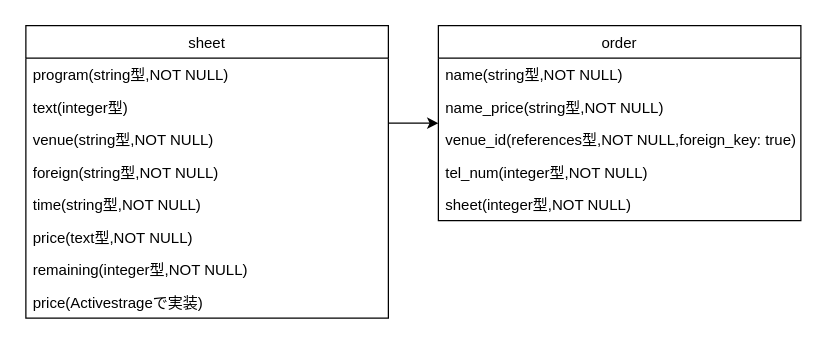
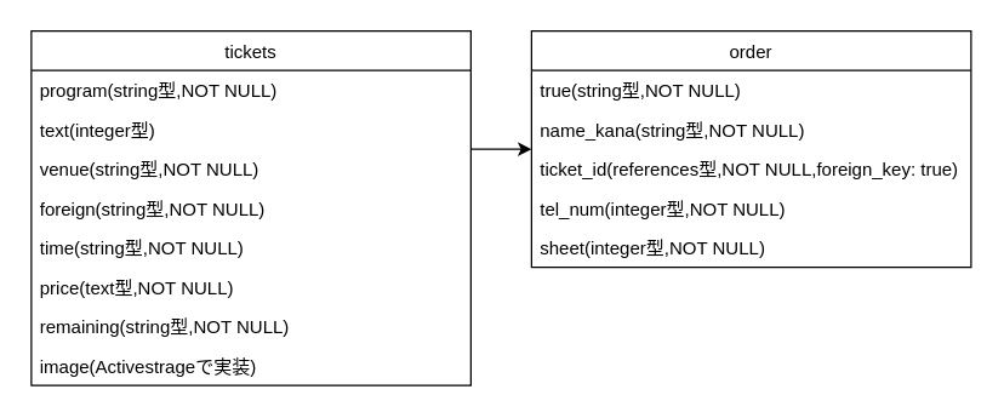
  <mxCell id="0" />
  <mxCell id="1" parent="0" />
  <mxCell id="2" value="" style="edgeStyle=orthogonalEdgeStyle;rounded=0;orthogonalLoop=1;jettySize=auto;html=1;" edge="1" parent="1" source="3" target="12"><mxGeometry relative="1" as="geometry"><Array as="points"><mxPoint x="320" y="98" /><mxPoint x="320" y="98" /></Array></mxGeometry></mxCell>
- <mxCell id="3" value="sheet" style="swimlane;fontStyle=0;childLayout=stackLayout;horizontal=1;startSize=26;fillColor=none;horizontalStack=0;resizeParent=1;resizeParentMax=0;resizeLast=0;collapsible=1;marginBottom=0;" parent="1" vertex="1"><mxGeometry x="20" y="20" width="290" height="234" as="geometry" /></mxCell>
+ <mxCell id="3" value="tickets" style="swimlane;fontStyle=0;childLayout=stackLayout;horizontal=1;startSize=26;fillColor=none;horizontalStack=0;resizeParent=1;resizeParentMax=0;resizeLast=0;collapsible=1;marginBottom=0;" parent="1" vertex="1"><mxGeometry x="20" y="20" width="290" height="234" as="geometry" /></mxCell>
  <mxCell id="4" value="program(string型,NOT NULL)" style="text;strokeColor=none;fillColor=none;align=left;verticalAlign=top;spacingLeft=4;spacingRight=4;overflow=hidden;rotatable=0;points=[[0,0.5],[1,0.5]];portConstraint=eastwest;" parent="3" vertex="1"><mxGeometry y="26" width="290" height="26" as="geometry" /></mxCell>
  <mxCell id="5" value="text(integer型)" style="text;strokeColor=none;fillColor=none;align=left;verticalAlign=top;spacingLeft=4;spacingRight=4;overflow=hidden;rotatable=0;points=[[0,0.5],[1,0.5]];portConstraint=eastwest;" parent="3" vertex="1"><mxGeometry y="52" width="290" height="26" as="geometry" /></mxCell>
  <mxCell id="6" value="venue(string型,NOT NULL)" style="text;strokeColor=none;fillColor=none;align=left;verticalAlign=top;spacingLeft=4;spacingRight=4;overflow=hidden;rotatable=0;points=[[0,0.5],[1,0.5]];portConstraint=eastwest;" parent="3" vertex="1"><mxGeometry y="78" width="290" height="26" as="geometry" /></mxCell>
  <mxCell id="7" value="foreign(string型,NOT NULL)" style="text;strokeColor=none;fillColor=none;align=left;verticalAlign=top;spacingLeft=4;spacingRight=4;overflow=hidden;rotatable=0;points=[[0,0.5],[1,0.5]];portConstraint=eastwest;" vertex="1" parent="3"><mxGeometry y="104" width="290" height="26" as="geometry" /></mxCell>
  <mxCell id="8" value="time(string型,NOT NULL)" style="text;strokeColor=none;fillColor=none;align=left;verticalAlign=top;spacingLeft=4;spacingRight=4;overflow=hidden;rotatable=0;points=[[0,0.5],[1,0.5]];portConstraint=eastwest;" vertex="1" parent="3"><mxGeometry y="130" width="290" height="26" as="geometry" /></mxCell>
  <mxCell id="9" value="price(text型,NOT NULL)" style="text;strokeColor=none;fillColor=none;align=left;verticalAlign=top;spacingLeft=4;spacingRight=4;overflow=hidden;rotatable=0;points=[[0,0.5],[1,0.5]];portConstraint=eastwest;" vertex="1" parent="3"><mxGeometry y="156" width="290" height="26" as="geometry" /></mxCell>
- <mxCell id="10" value="remaining(integer型,NOT NULL)" style="text;strokeColor=none;fillColor=none;align=left;verticalAlign=top;spacingLeft=4;spacingRight=4;overflow=hidden;rotatable=0;points=[[0,0.5],[1,0.5]];portConstraint=eastwest;" vertex="1" parent="3"><mxGeometry y="182" width="290" height="26" as="geometry" /></mxCell>
- <mxCell id="11" value="price(Activestrageで実装)" style="text;strokeColor=none;fillColor=none;align=left;verticalAlign=top;spacingLeft=4;spacingRight=4;overflow=hidden;rotatable=0;points=[[0,0.5],[1,0.5]];portConstraint=eastwest;" vertex="1" parent="3"><mxGeometry y="208" width="290" height="26" as="geometry" /></mxCell>
+ <mxCell id="10" value="remaining(string型,NOT NULL)" style="text;strokeColor=none;fillColor=none;align=left;verticalAlign=top;spacingLeft=4;spacingRight=4;overflow=hidden;rotatable=0;points=[[0,0.5],[1,0.5]];portConstraint=eastwest;" vertex="1" parent="3"><mxGeometry y="182" width="290" height="26" as="geometry" /></mxCell>
+ <mxCell id="11" value="image(Activestrageで実装)" style="text;strokeColor=none;fillColor=none;align=left;verticalAlign=top;spacingLeft=4;spacingRight=4;overflow=hidden;rotatable=0;points=[[0,0.5],[1,0.5]];portConstraint=eastwest;" vertex="1" parent="3"><mxGeometry y="208" width="290" height="26" as="geometry" /></mxCell>
  <mxCell id="12" value="order" style="swimlane;fontStyle=0;childLayout=stackLayout;horizontal=1;startSize=26;fillColor=none;horizontalStack=0;resizeParent=1;resizeParentMax=0;resizeLast=0;collapsible=1;marginBottom=0;" vertex="1" parent="1"><mxGeometry x="350" y="20" width="290" height="156" as="geometry" /></mxCell>
- <mxCell id="13" value="name(string型,NOT NULL)" style="text;strokeColor=none;fillColor=none;align=left;verticalAlign=top;spacingLeft=4;spacingRight=4;overflow=hidden;rotatable=0;points=[[0,0.5],[1,0.5]];portConstraint=eastwest;" vertex="1" parent="12"><mxGeometry y="26" width="290" height="26" as="geometry" /></mxCell>
- <mxCell id="14" value="name_price(string型,NOT NULL)&#10;" style="text;strokeColor=none;fillColor=none;align=left;verticalAlign=top;spacingLeft=4;spacingRight=4;overflow=hidden;rotatable=0;points=[[0,0.5],[1,0.5]];portConstraint=eastwest;" vertex="1" parent="12"><mxGeometry y="52" width="290" height="26" as="geometry" /></mxCell>
- <mxCell id="15" value="venue_id(references型,NOT NULL,foreign_key: true)" style="text;strokeColor=none;fillColor=none;align=left;verticalAlign=top;spacingLeft=4;spacingRight=4;overflow=hidden;rotatable=0;points=[[0,0.5],[1,0.5]];portConstraint=eastwest;" vertex="1" parent="12"><mxGeometry y="78" width="290" height="26" as="geometry" /></mxCell>
+ <mxCell id="13" value="true(string型,NOT NULL)" style="text;strokeColor=none;fillColor=none;align=left;verticalAlign=top;spacingLeft=4;spacingRight=4;overflow=hidden;rotatable=0;points=[[0,0.5],[1,0.5]];portConstraint=eastwest;" vertex="1" parent="12"><mxGeometry y="26" width="290" height="26" as="geometry" /></mxCell>
+ <mxCell id="14" value="name_kana(string型,NOT NULL)&#10;" style="text;strokeColor=none;fillColor=none;align=left;verticalAlign=top;spacingLeft=4;spacingRight=4;overflow=hidden;rotatable=0;points=[[0,0.5],[1,0.5]];portConstraint=eastwest;" vertex="1" parent="12"><mxGeometry y="52" width="290" height="26" as="geometry" /></mxCell>
+ <mxCell id="15" value="ticket_id(references型,NOT NULL,foreign_key: true)" style="text;strokeColor=none;fillColor=none;align=left;verticalAlign=top;spacingLeft=4;spacingRight=4;overflow=hidden;rotatable=0;points=[[0,0.5],[1,0.5]];portConstraint=eastwest;" vertex="1" parent="12"><mxGeometry y="78" width="290" height="26" as="geometry" /></mxCell>
  <mxCell id="16" value="tel_num(integer型,NOT NULL)" style="text;strokeColor=none;fillColor=none;align=left;verticalAlign=top;spacingLeft=4;spacingRight=4;overflow=hidden;rotatable=0;points=[[0,0.5],[1,0.5]];portConstraint=eastwest;" vertex="1" parent="12"><mxGeometry y="104" width="290" height="26" as="geometry" /></mxCell>
  <mxCell id="17" value="sheet(integer型,NOT NULL)" style="text;strokeColor=none;fillColor=none;align=left;verticalAlign=top;spacingLeft=4;spacingRight=4;overflow=hidden;rotatable=0;points=[[0,0.5],[1,0.5]];portConstraint=eastwest;" vertex="1" parent="12"><mxGeometry y="130" width="290" height="26" as="geometry" /></mxCell>
